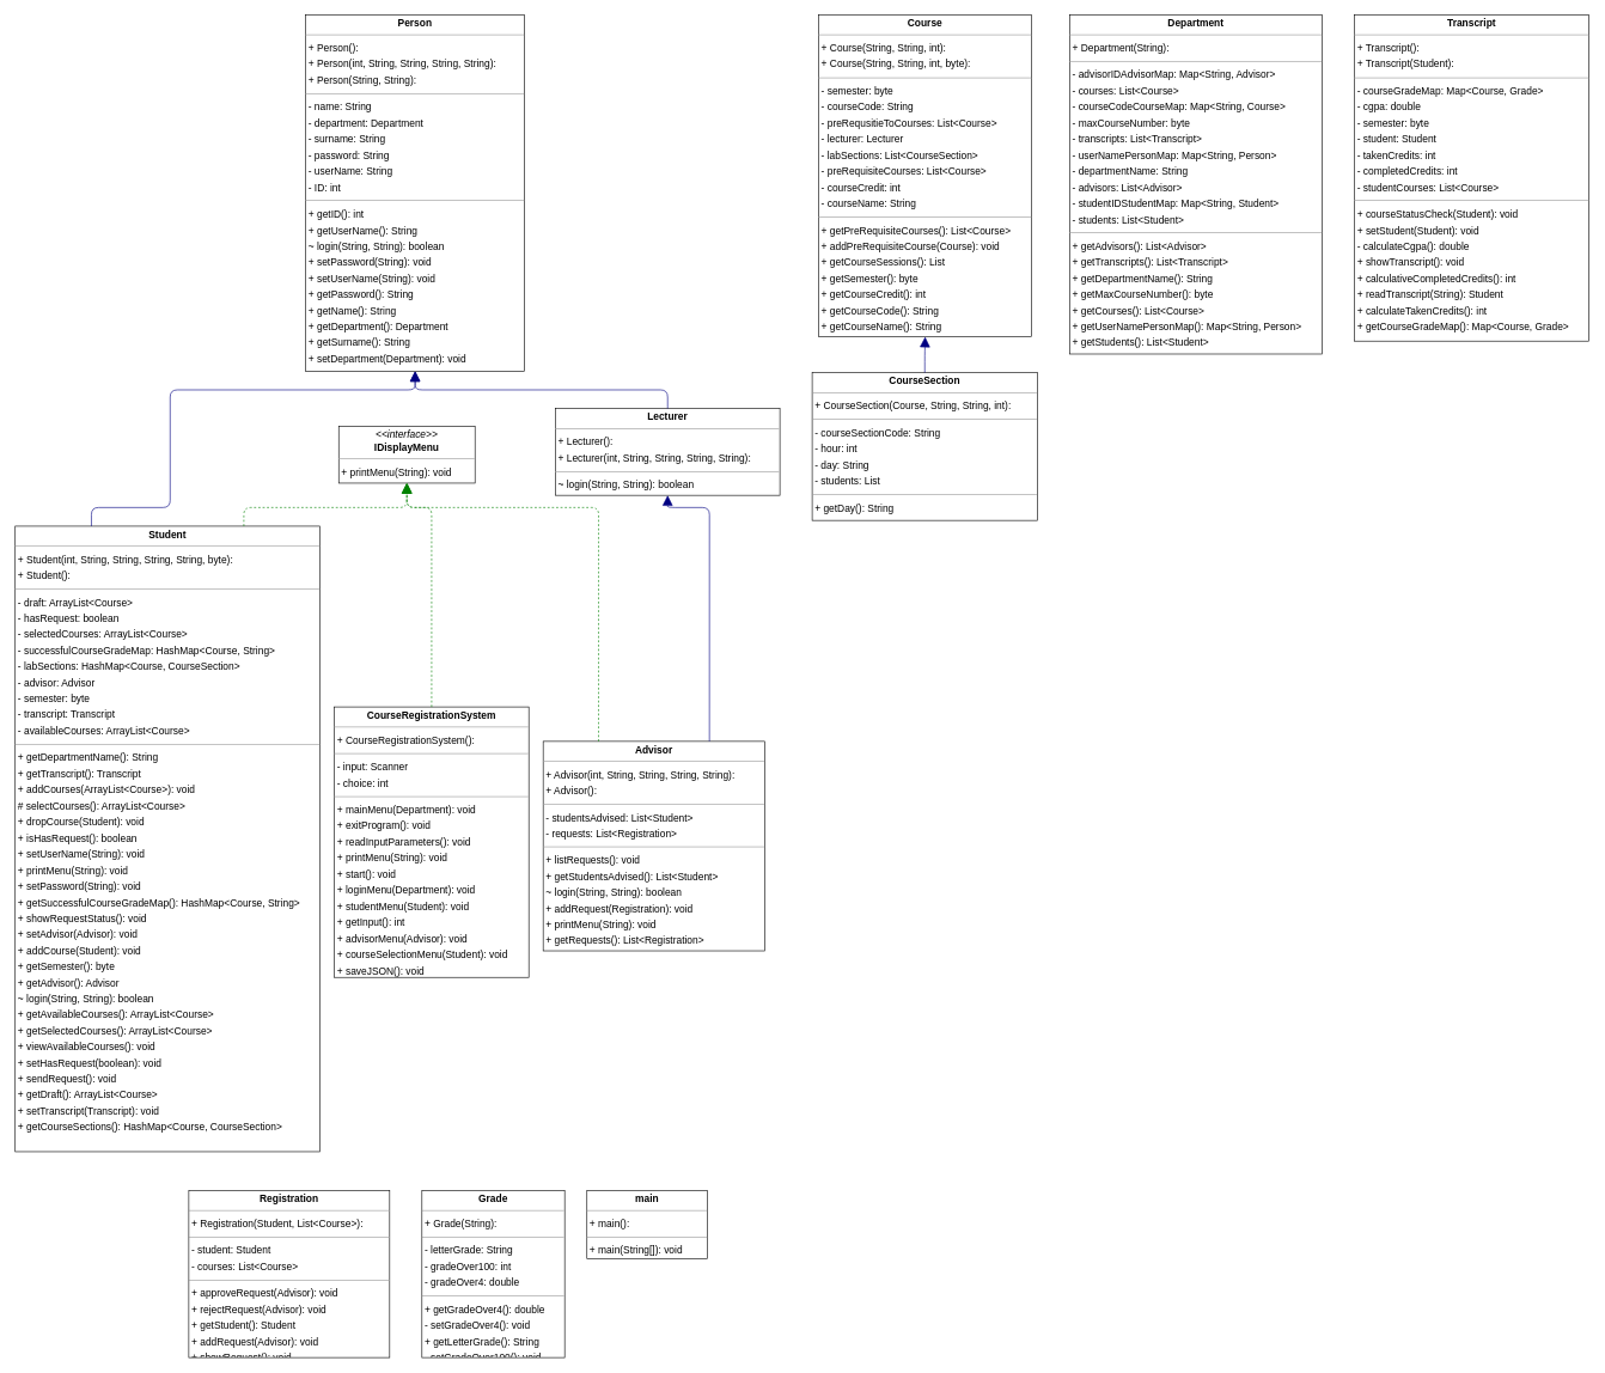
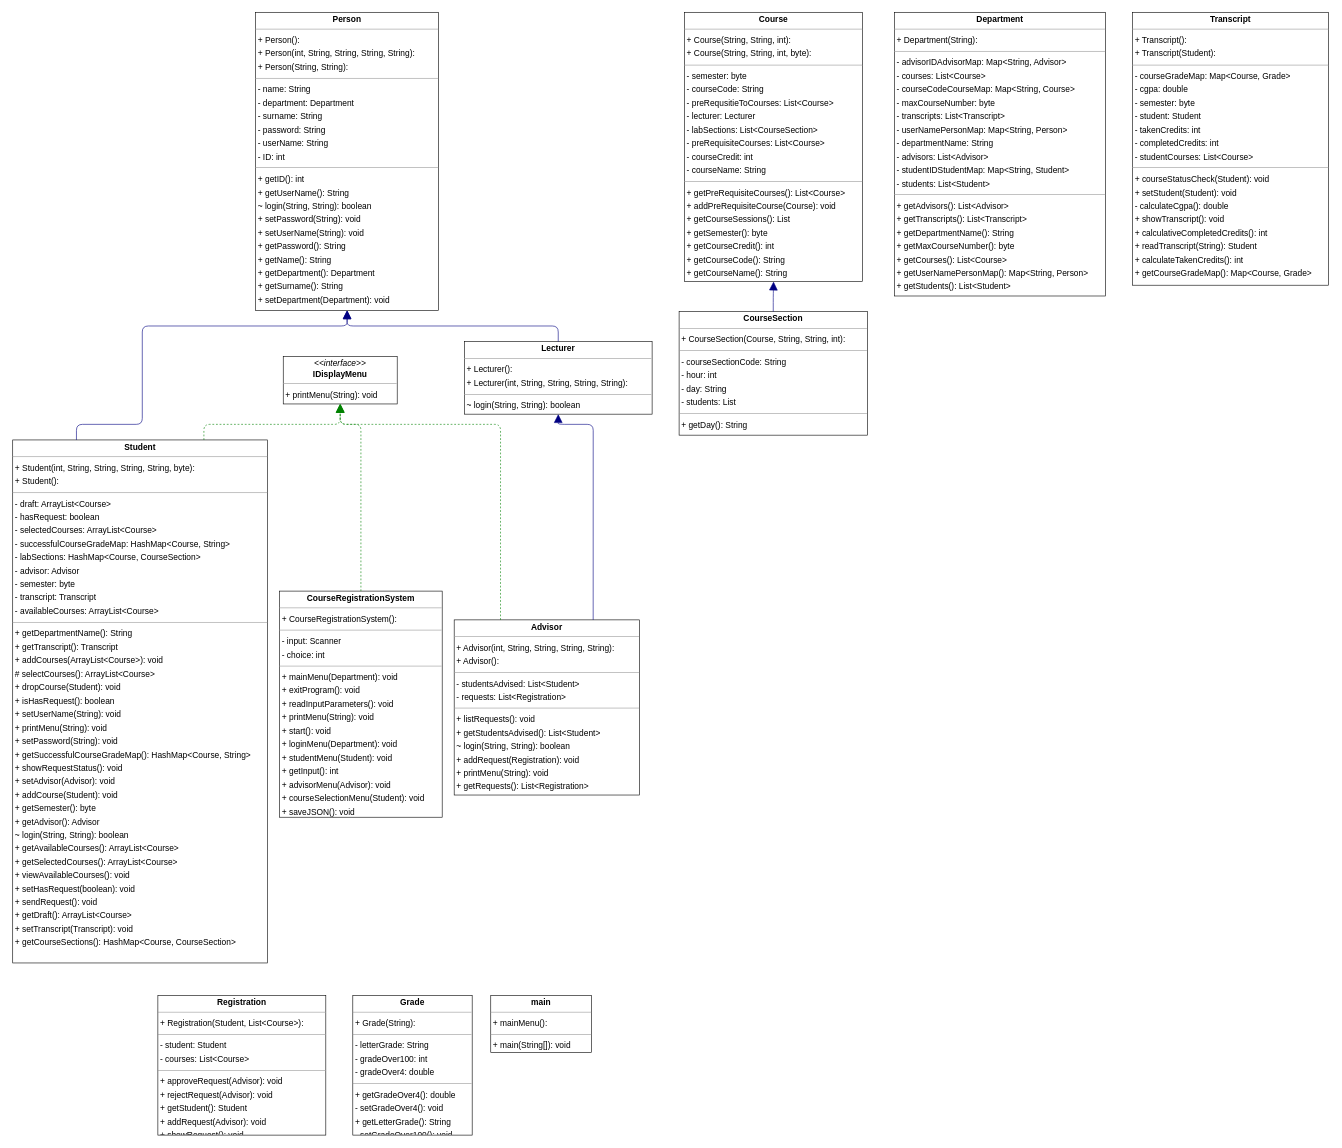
  <mxCell id="0" />
  <mxCell id="1" parent="0" />
  <mxCell id="2" value="&lt;p style=&quot;margin:0px;margin-top:4px;text-align:center;&quot;&gt;&lt;b&gt;Advisor&lt;/b&gt;&lt;/p&gt;&lt;hr size=&quot;1&quot;/&gt;&lt;p style=&quot;margin:0 0 0 4px;line-height:1.6;&quot;&gt;+ Advisor(int, String, String, String, String): &lt;br/&gt;+ Advisor(): &lt;/p&gt;&lt;hr size=&quot;1&quot;/&gt;&lt;p style=&quot;margin:0 0 0 4px;line-height:1.6;&quot;&gt;- studentsAdvised: List&amp;lt;Student&amp;gt;&lt;br/&gt;- requests: List&amp;lt;Registration&amp;gt;&lt;/p&gt;&lt;hr size=&quot;1&quot;/&gt;&lt;p style=&quot;margin:0 0 0 4px;line-height:1.6;&quot;&gt;+ listRequests(): void&lt;br/&gt;+ getStudentsAdvised(): List&amp;lt;Student&amp;gt;&lt;br/&gt;~ login(String, String): boolean&lt;br/&gt;+ addRequest(Registration): void&lt;br/&gt;+ printMenu(String): void&lt;br/&gt;+ getRequests(): List&amp;lt;Registration&amp;gt;&lt;/p&gt;" style="verticalAlign=top;align=left;overflow=fill;fontSize=14;fontFamily=Helvetica;html=1;rounded=0;shadow=0;comic=0;labelBackgroundColor=none;strokeWidth=1;" parent="1" vertex="1"><mxGeometry x="756" y="1033" width="309" height="292" as="geometry" /></mxCell>
  <mxCell id="3" value="&lt;p style=&quot;margin:0px;margin-top:4px;text-align:center;&quot;&gt;&lt;b&gt;Course&lt;/b&gt;&lt;/p&gt;&lt;hr size=&quot;1&quot;/&gt;&lt;p style=&quot;margin:0 0 0 4px;line-height:1.6;&quot;&gt;+ Course(String, String, int): &lt;br/&gt;+ Course(String, String, int, byte): &lt;/p&gt;&lt;hr size=&quot;1&quot;/&gt;&lt;p style=&quot;margin:0 0 0 4px;line-height:1.6;&quot;&gt;- semester: byte&lt;br/&gt;- courseCode: String&lt;br/&gt;- preRequsitieToCourses: List&amp;lt;Course&amp;gt;&lt;br/&gt;- lecturer: Lecturer&lt;br/&gt;- labSections: List&amp;lt;CourseSection&amp;gt;&lt;br/&gt;- preRequisiteCourses: List&amp;lt;Course&amp;gt;&lt;br/&gt;- courseCredit: int&lt;br/&gt;- courseName: String&lt;/p&gt;&lt;hr size=&quot;1&quot;/&gt;&lt;p style=&quot;margin:0 0 0 4px;line-height:1.6;&quot;&gt;+ getPreRequisiteCourses(): List&amp;lt;Course&amp;gt;&lt;br/&gt;+ addPreRequisiteCourse(Course): void&lt;br/&gt;+ getCourseSessions(): List&lt;br/&gt;+ getSemester(): byte&lt;br/&gt;+ getCourseCredit(): int&lt;br/&gt;+ getCourseCode(): String&lt;br/&gt;+ getCourseName(): String&lt;/p&gt;" style="verticalAlign=top;align=left;overflow=fill;fontSize=14;fontFamily=Helvetica;html=1;rounded=0;shadow=0;comic=0;labelBackgroundColor=none;strokeWidth=1;" parent="1" vertex="1"><mxGeometry x="1140" y="20" width="297" height="449" as="geometry" /></mxCell>
  <mxCell id="4" value="&lt;p style=&quot;margin:0px;margin-top:4px;text-align:center;&quot;&gt;&lt;b&gt;CourseRegistrationSystem&lt;/b&gt;&lt;/p&gt;&lt;hr size=&quot;1&quot;/&gt;&lt;p style=&quot;margin:0 0 0 4px;line-height:1.6;&quot;&gt;+ CourseRegistrationSystem(): &lt;/p&gt;&lt;hr size=&quot;1&quot;/&gt;&lt;p style=&quot;margin:0 0 0 4px;line-height:1.6;&quot;&gt;- input: Scanner&lt;br/&gt;- choice: int&lt;/p&gt;&lt;hr size=&quot;1&quot;/&gt;&lt;p style=&quot;margin:0 0 0 4px;line-height:1.6;&quot;&gt;+ mainMenu(Department): void&lt;br/&gt;+ exitProgram(): void&lt;br/&gt;+ readInputParameters(): void&lt;br/&gt;+ printMenu(String): void&lt;br/&gt;+ start(): void&lt;br/&gt;+ loginMenu(Department): void&lt;br/&gt;+ studentMenu(Student): void&lt;br/&gt;+ getInput(): int&lt;br/&gt;+ advisorMenu(Advisor): void&lt;br/&gt;+ courseSelectionMenu(Student): void&lt;br/&gt;+ saveJSON(): void&lt;/p&gt;" style="verticalAlign=top;align=left;overflow=fill;fontSize=14;fontFamily=Helvetica;html=1;rounded=0;shadow=0;comic=0;labelBackgroundColor=none;strokeWidth=1;" parent="1" vertex="1"><mxGeometry x="465" y="985" width="271" height="377" as="geometry" /></mxCell>
  <mxCell id="5" value="&lt;p style=&quot;margin:0px;margin-top:4px;text-align:center;&quot;&gt;&lt;b&gt;CourseSection&lt;/b&gt;&lt;/p&gt;&lt;hr size=&quot;1&quot;/&gt;&lt;p style=&quot;margin:0 0 0 4px;line-height:1.6;&quot;&gt;+ CourseSection(Course, String, String, int): &lt;/p&gt;&lt;hr size=&quot;1&quot;/&gt;&lt;p style=&quot;margin:0 0 0 4px;line-height:1.6;&quot;&gt;- courseSectionCode: String&lt;br/&gt;- hour: int&lt;br/&gt;- day: String&lt;br/&gt;- students: List&lt;/p&gt;&lt;hr size=&quot;1&quot;/&gt;&lt;p style=&quot;margin:0 0 0 4px;line-height:1.6;&quot;&gt;+ getDay(): String&lt;/p&gt;" style="verticalAlign=top;align=left;overflow=fill;fontSize=14;fontFamily=Helvetica;html=1;rounded=0;shadow=0;comic=0;labelBackgroundColor=none;strokeWidth=1;" parent="1" vertex="1"><mxGeometry x="1131" y="519" width="314" height="206" as="geometry" /></mxCell>
  <mxCell id="6" value="&lt;p style=&quot;margin:0px;margin-top:4px;text-align:center;&quot;&gt;&lt;b&gt;Department&lt;/b&gt;&lt;/p&gt;&lt;hr size=&quot;1&quot;/&gt;&lt;p style=&quot;margin:0 0 0 4px;line-height:1.6;&quot;&gt;+ Department(String): &lt;/p&gt;&lt;hr size=&quot;1&quot;/&gt;&lt;p style=&quot;margin:0 0 0 4px;line-height:1.6;&quot;&gt;- advisorIDAdvisorMap: Map&amp;lt;String, Advisor&amp;gt;&lt;br/&gt;- courses: List&amp;lt;Course&amp;gt;&lt;br/&gt;- courseCodeCourseMap: Map&amp;lt;String, Course&amp;gt;&lt;br/&gt;- maxCourseNumber: byte&lt;br/&gt;- transcripts: List&amp;lt;Transcript&amp;gt;&lt;br/&gt;- userNamePersonMap: Map&amp;lt;String, Person&amp;gt;&lt;br/&gt;- departmentName: String&lt;br/&gt;- advisors: List&amp;lt;Advisor&amp;gt;&lt;br/&gt;- studentIDStudentMap: Map&amp;lt;String, Student&amp;gt;&lt;br/&gt;- students: List&amp;lt;Student&amp;gt;&lt;/p&gt;&lt;hr size=&quot;1&quot;/&gt;&lt;p style=&quot;margin:0 0 0 4px;line-height:1.6;&quot;&gt;+ getAdvisors(): List&amp;lt;Advisor&amp;gt;&lt;br/&gt;+ getTranscripts(): List&amp;lt;Transcript&amp;gt;&lt;br/&gt;+ getDepartmentName(): String&lt;br/&gt;+ getMaxCourseNumber(): byte&lt;br/&gt;+ getCourses(): List&amp;lt;Course&amp;gt;&lt;br/&gt;+ getUserNamePersonMap(): Map&amp;lt;String, Person&amp;gt;&lt;br/&gt;+ getStudents(): List&amp;lt;Student&amp;gt;&lt;/p&gt;" style="verticalAlign=top;align=left;overflow=fill;fontSize=14;fontFamily=Helvetica;html=1;rounded=0;shadow=0;comic=0;labelBackgroundColor=none;strokeWidth=1;" parent="1" vertex="1"><mxGeometry x="1490" y="20" width="352" height="473" as="geometry" /></mxCell>
  <mxCell id="7" value="&lt;p style=&quot;margin:0px;margin-top:4px;text-align:center;&quot;&gt;&lt;b&gt;Grade&lt;/b&gt;&lt;/p&gt;&lt;hr size=&quot;1&quot;/&gt;&lt;p style=&quot;margin:0 0 0 4px;line-height:1.6;&quot;&gt;+ Grade(String): &lt;/p&gt;&lt;hr size=&quot;1&quot;/&gt;&lt;p style=&quot;margin:0 0 0 4px;line-height:1.6;&quot;&gt;- letterGrade: String&lt;br/&gt;- gradeOver100: int&lt;br/&gt;- gradeOver4: double&lt;/p&gt;&lt;hr size=&quot;1&quot;/&gt;&lt;p style=&quot;margin:0 0 0 4px;line-height:1.6;&quot;&gt;+ getGradeOver4(): double&lt;br/&gt;- setGradeOver4(): void&lt;br/&gt;+ getLetterGrade(): String&lt;br/&gt;- setGradeOver100(): void&lt;/p&gt;" style="verticalAlign=top;align=left;overflow=fill;fontSize=14;fontFamily=Helvetica;html=1;rounded=0;shadow=0;comic=0;labelBackgroundColor=none;strokeWidth=1;" parent="1" vertex="1"><mxGeometry x="587" y="1659" width="199" height="233" as="geometry" /></mxCell>
  <mxCell id="8" value="&lt;p style=&quot;margin:0px;margin-top:4px;text-align:center;&quot;&gt;&lt;i&gt;&amp;lt;&amp;lt;interface&amp;gt;&amp;gt;&lt;/i&gt;&lt;br/&gt;&lt;b&gt;IDisplayMenu&lt;/b&gt;&lt;/p&gt;&lt;hr size=&quot;1&quot;/&gt;&lt;p style=&quot;margin:0 0 0 4px;line-height:1.6;&quot;&gt;+ printMenu(String): void&lt;/p&gt;" style="verticalAlign=top;align=left;overflow=fill;fontSize=14;fontFamily=Helvetica;html=1;rounded=0;shadow=0;comic=0;labelBackgroundColor=none;strokeWidth=1;" parent="1" vertex="1"><mxGeometry x="471" y="594" width="190" height="79" as="geometry" /></mxCell>
  <mxCell id="9" value="&lt;p style=&quot;margin:0px;margin-top:4px;text-align:center;&quot;&gt;&lt;b&gt;Lecturer&lt;/b&gt;&lt;/p&gt;&lt;hr size=&quot;1&quot;/&gt;&lt;p style=&quot;margin:0 0 0 4px;line-height:1.6;&quot;&gt;+ Lecturer(): &lt;br/&gt;+ Lecturer(int, String, String, String, String): &lt;/p&gt;&lt;hr size=&quot;1&quot;/&gt;&lt;p style=&quot;margin:0 0 0 4px;line-height:1.6;&quot;&gt;~ login(String, String): boolean&lt;/p&gt;" style="verticalAlign=top;align=left;overflow=fill;fontSize=14;fontFamily=Helvetica;html=1;rounded=0;shadow=0;comic=0;labelBackgroundColor=none;strokeWidth=1;" parent="1" vertex="1"><mxGeometry x="773" y="569" width="313" height="121" as="geometry" /></mxCell>
  <mxCell id="10" value="&lt;p style=&quot;margin:0px;margin-top:4px;text-align:center;&quot;&gt;&lt;b&gt;Person&lt;/b&gt;&lt;/p&gt;&lt;hr size=&quot;1&quot;/&gt;&lt;p style=&quot;margin:0 0 0 4px;line-height:1.6;&quot;&gt;+ Person(): &lt;br/&gt;+ Person(int, String, String, String, String): &lt;br/&gt;+ Person(String, String): &lt;/p&gt;&lt;hr size=&quot;1&quot;/&gt;&lt;p style=&quot;margin:0 0 0 4px;line-height:1.6;&quot;&gt;- name: String&lt;br/&gt;- department: Department&lt;br/&gt;- surname: String&lt;br/&gt;- password: String&lt;br/&gt;- userName: String&lt;br/&gt;- ID: int&lt;/p&gt;&lt;hr size=&quot;1&quot;/&gt;&lt;p style=&quot;margin:0 0 0 4px;line-height:1.6;&quot;&gt;+ getID(): int&lt;br/&gt;+ getUserName(): String&lt;br/&gt;~ login(String, String): boolean&lt;br/&gt;+ setPassword(String): void&lt;br/&gt;+ setUserName(String): void&lt;br/&gt;+ getPassword(): String&lt;br/&gt;+ getName(): String&lt;br/&gt;+ getDepartment(): Department&lt;br/&gt;+ getSurname(): String&lt;br/&gt;+ setDepartment(Department): void&lt;/p&gt;" style="verticalAlign=top;align=left;overflow=fill;fontSize=14;fontFamily=Helvetica;html=1;rounded=0;shadow=0;comic=0;labelBackgroundColor=none;strokeWidth=1;" parent="1" vertex="1"><mxGeometry x="425" y="20" width="305" height="497" as="geometry" /></mxCell>
  <mxCell id="11" value="&lt;p style=&quot;margin:0px;margin-top:4px;text-align:center;&quot;&gt;&lt;b&gt;Registration&lt;/b&gt;&lt;/p&gt;&lt;hr size=&quot;1&quot;/&gt;&lt;p style=&quot;margin:0 0 0 4px;line-height:1.6;&quot;&gt;+ Registration(Student, List&amp;lt;Course&amp;gt;): &lt;/p&gt;&lt;hr size=&quot;1&quot;/&gt;&lt;p style=&quot;margin:0 0 0 4px;line-height:1.6;&quot;&gt;- student: Student&lt;br/&gt;- courses: List&amp;lt;Course&amp;gt;&lt;/p&gt;&lt;hr size=&quot;1&quot;/&gt;&lt;p style=&quot;margin:0 0 0 4px;line-height:1.6;&quot;&gt;+ approveRequest(Advisor): void&lt;br/&gt;+ rejectRequest(Advisor): void&lt;br/&gt;+ getStudent(): Student&lt;br/&gt;+ addRequest(Advisor): void&lt;br/&gt;+ showRequest(): void&lt;/p&gt;" style="verticalAlign=top;align=left;overflow=fill;fontSize=14;fontFamily=Helvetica;html=1;rounded=0;shadow=0;comic=0;labelBackgroundColor=none;strokeWidth=1;" parent="1" vertex="1"><mxGeometry x="262" y="1659" width="280" height="233" as="geometry" /></mxCell>
  <mxCell id="12" value="&lt;p style=&quot;margin:0px;margin-top:4px;text-align:center;&quot;&gt;&lt;b&gt;Student&lt;/b&gt;&lt;/p&gt;&lt;hr size=&quot;1&quot;/&gt;&lt;p style=&quot;margin:0 0 0 4px;line-height:1.6;&quot;&gt;+ Student(int, String, String, String, String, byte): &lt;br/&gt;+ Student(): &lt;/p&gt;&lt;hr size=&quot;1&quot;/&gt;&lt;p style=&quot;margin:0 0 0 4px;line-height:1.6;&quot;&gt;- draft: ArrayList&amp;lt;Course&amp;gt;&lt;br/&gt;- hasRequest: boolean&lt;br/&gt;- selectedCourses: ArrayList&amp;lt;Course&amp;gt;&lt;br/&gt;- successfulCourseGradeMap: HashMap&amp;lt;Course, String&amp;gt;&lt;br/&gt;- labSections: HashMap&amp;lt;Course, CourseSection&amp;gt;&lt;br/&gt;- advisor: Advisor&lt;br/&gt;- semester: byte&lt;br/&gt;- transcript: Transcript&lt;br/&gt;- availableCourses: ArrayList&amp;lt;Course&amp;gt;&lt;/p&gt;&lt;hr size=&quot;1&quot;/&gt;&lt;p style=&quot;margin:0 0 0 4px;line-height:1.6;&quot;&gt;+ getDepartmentName(): String&lt;br/&gt;+ getTranscript(): Transcript&lt;br/&gt;+ addCourses(ArrayList&amp;lt;Course&amp;gt;): void&lt;br/&gt;# selectCourses(): ArrayList&amp;lt;Course&amp;gt;&lt;br/&gt;+ dropCourse(Student): void&lt;br/&gt;+ isHasRequest(): boolean&lt;br/&gt;+ setUserName(String): void&lt;br/&gt;+ printMenu(String): void&lt;br/&gt;+ setPassword(String): void&lt;br/&gt;+ getSuccessfulCourseGradeMap(): HashMap&amp;lt;Course, String&amp;gt;&lt;br/&gt;+ showRequestStatus(): void&lt;br/&gt;+ setAdvisor(Advisor): void&lt;br/&gt;+ addCourse(Student): void&lt;br/&gt;+ getSemester(): byte&lt;br/&gt;+ getAdvisor(): Advisor&lt;br/&gt;~ login(String, String): boolean&lt;br/&gt;+ getAvailableCourses(): ArrayList&amp;lt;Course&amp;gt;&lt;br/&gt;+ getSelectedCourses(): ArrayList&amp;lt;Course&amp;gt;&lt;br/&gt;+ viewAvailableCourses(): void&lt;br/&gt;+ setHasRequest(boolean): void&lt;br/&gt;+ sendRequest(): void&lt;br/&gt;+ getDraft(): ArrayList&amp;lt;Course&amp;gt;&lt;br/&gt;+ setTranscript(Transcript): void&lt;br/&gt;+ getCourseSections(): HashMap&amp;lt;Course, CourseSection&amp;gt;&lt;/p&gt;" style="verticalAlign=top;align=left;overflow=fill;fontSize=14;fontFamily=Helvetica;html=1;rounded=0;shadow=0;comic=0;labelBackgroundColor=none;strokeWidth=1;" parent="1" vertex="1"><mxGeometry x="20" y="733" width="425" height="872" as="geometry" /></mxCell>
  <mxCell id="13" value="&lt;p style=&quot;margin:0px;margin-top:4px;text-align:center;&quot;&gt;&lt;b&gt;Transcript&lt;/b&gt;&lt;/p&gt;&lt;hr size=&quot;1&quot;/&gt;&lt;p style=&quot;margin:0 0 0 4px;line-height:1.6;&quot;&gt;+ Transcript(): &lt;br/&gt;+ Transcript(Student): &lt;/p&gt;&lt;hr size=&quot;1&quot;/&gt;&lt;p style=&quot;margin:0 0 0 4px;line-height:1.6;&quot;&gt;- courseGradeMap: Map&amp;lt;Course, Grade&amp;gt;&lt;br/&gt;- cgpa: double&lt;br/&gt;- semester: byte&lt;br/&gt;- student: Student&lt;br/&gt;- takenCredits: int&lt;br/&gt;- completedCredits: int&lt;br/&gt;- studentCourses: List&amp;lt;Course&amp;gt;&lt;/p&gt;&lt;hr size=&quot;1&quot;/&gt;&lt;p style=&quot;margin:0 0 0 4px;line-height:1.6;&quot;&gt;+ courseStatusCheck(Student): void&lt;br/&gt;+ setStudent(Student): void&lt;br/&gt;- calculateCgpa(): double&lt;br/&gt;+ showTranscript(): void&lt;br/&gt;+ calculativeCompletedCredits(): int&lt;br/&gt;+ readTranscript(String): Student&lt;br/&gt;+ calculateTakenCredits(): int&lt;br/&gt;+ getCourseGradeMap(): Map&amp;lt;Course, Grade&amp;gt;&lt;/p&gt;" style="verticalAlign=top;align=left;overflow=fill;fontSize=14;fontFamily=Helvetica;html=1;rounded=0;shadow=0;comic=0;labelBackgroundColor=none;strokeWidth=1;" parent="1" vertex="1"><mxGeometry x="1887" y="20" width="327" height="455" as="geometry" /></mxCell>
- <mxCell id="14" value="&lt;p style=&quot;margin:0px;margin-top:4px;text-align:center;&quot;&gt;&lt;b&gt;main&lt;/b&gt;&lt;/p&gt;&lt;hr size=&quot;1&quot;/&gt;&lt;p style=&quot;margin:0 0 0 4px;line-height:1.6;&quot;&gt;+ main(): &lt;/p&gt;&lt;hr size=&quot;1&quot;/&gt;&lt;p style=&quot;margin:0 0 0 4px;line-height:1.6;&quot;&gt;+ main(String[]): void&lt;/p&gt;" style="verticalAlign=top;align=left;overflow=fill;fontSize=14;fontFamily=Helvetica;html=1;rounded=0;shadow=0;comic=0;labelBackgroundColor=none;strokeWidth=1;" parent="1" vertex="1"><mxGeometry x="817" y="1659" width="168" height="95" as="geometry" /></mxCell>
+ <mxCell id="14" value="&lt;p style=&quot;margin:0px;margin-top:4px;text-align:center;&quot;&gt;&lt;b&gt;main&lt;/b&gt;&lt;/p&gt;&lt;hr size=&quot;1&quot;/&gt;&lt;p style=&quot;margin:0 0 0 4px;line-height:1.6;&quot;&gt;+ mainMenu(): &lt;/p&gt;&lt;hr size=&quot;1&quot;/&gt;&lt;p style=&quot;margin:0 0 0 4px;line-height:1.6;&quot;&gt;+ main(String[]): void&lt;/p&gt;" style="verticalAlign=top;align=left;overflow=fill;fontSize=14;fontFamily=Helvetica;html=1;rounded=0;shadow=0;comic=0;labelBackgroundColor=none;strokeWidth=1;" parent="1" vertex="1"><mxGeometry x="817" y="1659" width="168" height="95" as="geometry" /></mxCell>
  <mxCell id="15" value="" style="html=1;rounded=1;edgeStyle=orthogonalEdgeStyle;dashed=1;startArrow=none;endArrow=block;endSize=12;strokeColor=#008200;exitX=0.250;exitY=0.000;exitDx=0;exitDy=0;entryX=0.500;entryY=1.001;entryDx=0;entryDy=0;" parent="1" source="2" target="8" edge="1"><mxGeometry width="50" height="50" relative="1" as="geometry"><Array as="points"><mxPoint x="833" y="707" /><mxPoint x="566" y="707" /></Array></mxGeometry></mxCell>
  <mxCell id="16" value="" style="html=1;rounded=1;edgeStyle=orthogonalEdgeStyle;dashed=0;startArrow=none;endArrow=block;endSize=12;strokeColor=#000082;exitX=0.750;exitY=0.000;exitDx=0;exitDy=0;entryX=0.500;entryY=1.000;entryDx=0;entryDy=0;" parent="1" source="2" target="9" edge="1"><mxGeometry width="50" height="50" relative="1" as="geometry"><Array as="points"><mxPoint x="988" y="707" /><mxPoint x="930" y="707" /></Array></mxGeometry></mxCell>
  <mxCell id="17" value="" style="html=1;rounded=1;edgeStyle=orthogonalEdgeStyle;dashed=1;startArrow=none;endArrow=block;endSize=12;strokeColor=#008200;exitX=0.500;exitY=0.000;exitDx=0;exitDy=0;entryX=0.500;entryY=1.001;entryDx=0;entryDy=0;" parent="1" source="4" target="8" edge="1"><mxGeometry width="50" height="50" relative="1" as="geometry"><Array as="points"><mxPoint x="601" y="707" /><mxPoint x="566" y="707" /></Array></mxGeometry></mxCell>
  <mxCell id="18" value="" style="html=1;rounded=1;edgeStyle=orthogonalEdgeStyle;dashed=0;startArrow=none;endArrow=block;endSize=12;strokeColor=#000082;exitX=0.500;exitY=0.000;exitDx=0;exitDy=0;entryX=0.500;entryY=1.000;entryDx=0;entryDy=0;" parent="1" source="5" target="3" edge="1"><mxGeometry width="50" height="50" relative="1" as="geometry"><Array as="points" /></mxGeometry></mxCell>
  <mxCell id="19" value="" style="html=1;rounded=1;edgeStyle=orthogonalEdgeStyle;dashed=0;startArrow=none;endArrow=block;endSize=12;strokeColor=#000082;exitX=0.500;exitY=0.000;exitDx=0;exitDy=0;entryX=0.500;entryY=1.000;entryDx=0;entryDy=0;" parent="1" source="9" target="10" edge="1"><mxGeometry width="50" height="50" relative="1" as="geometry"><Array as="points"><mxPoint x="930" y="543" /><mxPoint x="577" y="543" /></Array></mxGeometry></mxCell>
  <mxCell id="20" value="" style="html=1;rounded=1;edgeStyle=orthogonalEdgeStyle;dashed=1;startArrow=none;endArrow=block;endSize=12;strokeColor=#008200;exitX=0.750;exitY=0.000;exitDx=0;exitDy=0;entryX=0.500;entryY=1.001;entryDx=0;entryDy=0;" parent="1" source="12" target="8" edge="1"><mxGeometry width="50" height="50" relative="1" as="geometry"><Array as="points"><mxPoint x="339" y="707" /><mxPoint x="566" y="707" /></Array></mxGeometry></mxCell>
  <mxCell id="21" value="" style="html=1;rounded=1;edgeStyle=orthogonalEdgeStyle;dashed=0;startArrow=none;endArrow=block;endSize=12;strokeColor=#000082;exitX=0.250;exitY=0.000;exitDx=0;exitDy=0;entryX=0.500;entryY=1.000;entryDx=0;entryDy=0;" parent="1" source="12" target="10" edge="1"><mxGeometry width="50" height="50" relative="1" as="geometry"><Array as="points"><mxPoint x="126" y="707" /><mxPoint x="236" y="707" /><mxPoint x="236" y="543" /><mxPoint x="577" y="543" /></Array></mxGeometry></mxCell>
